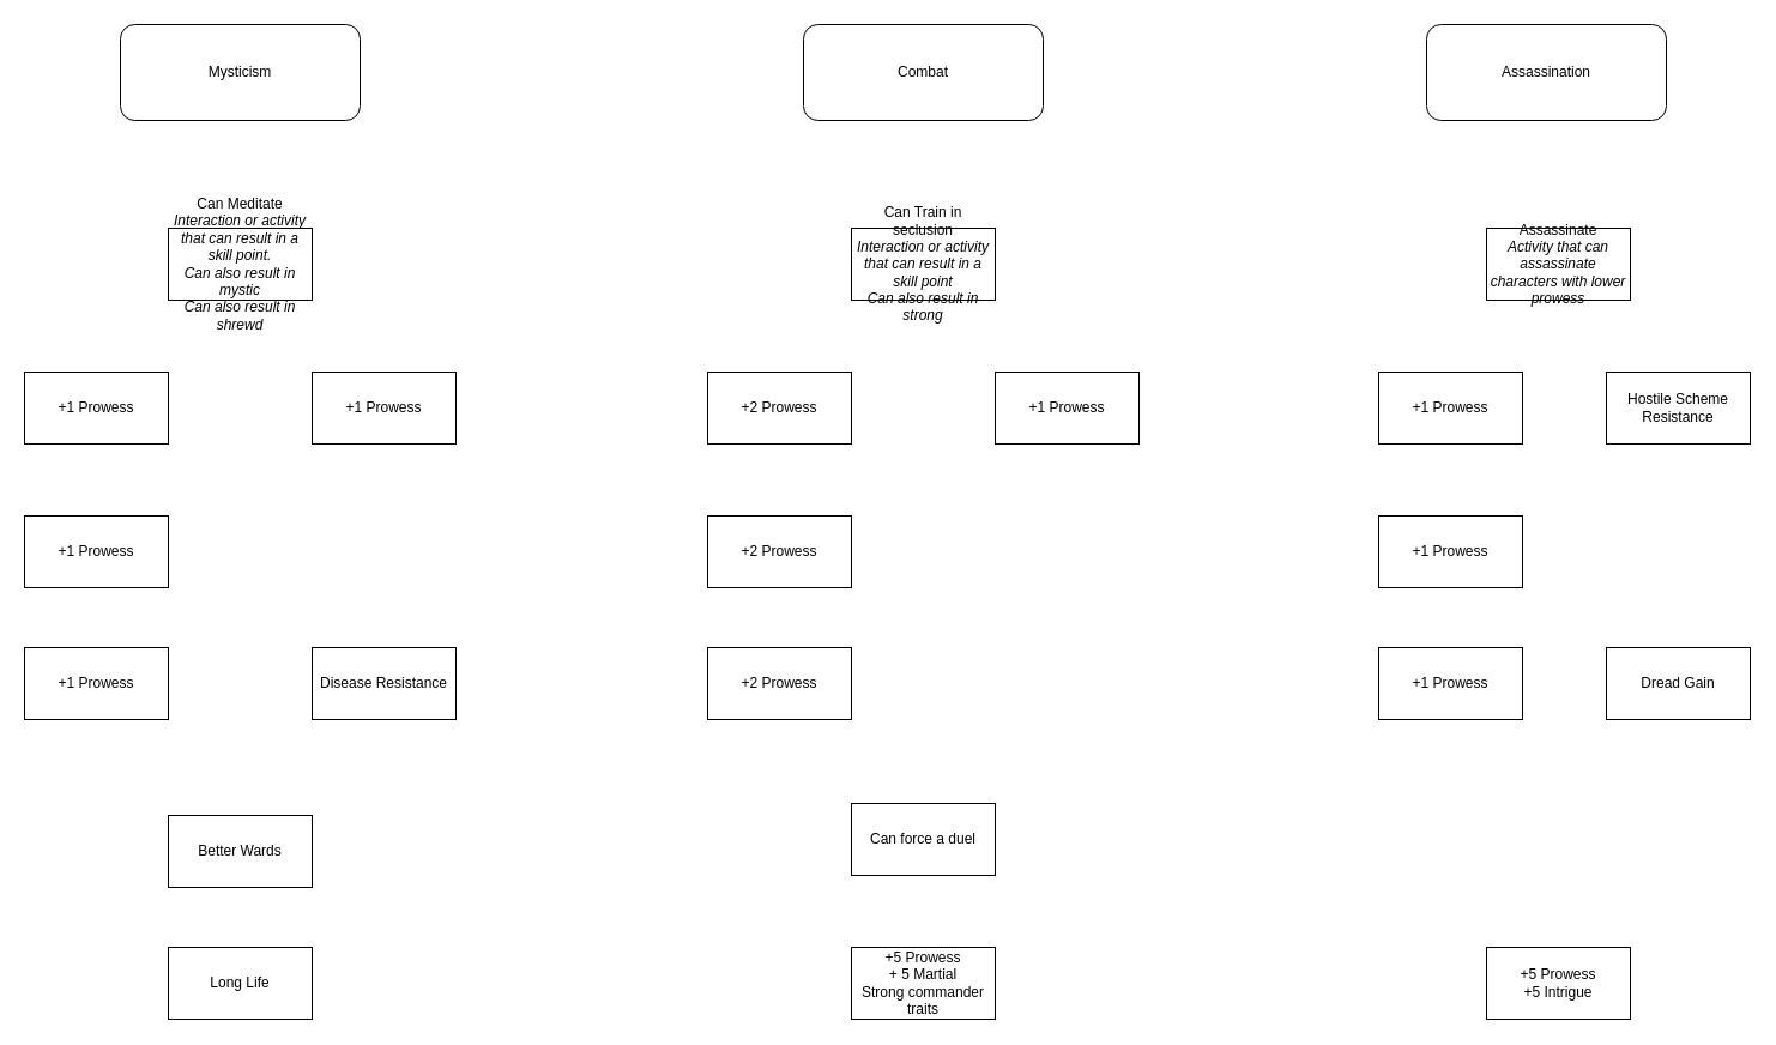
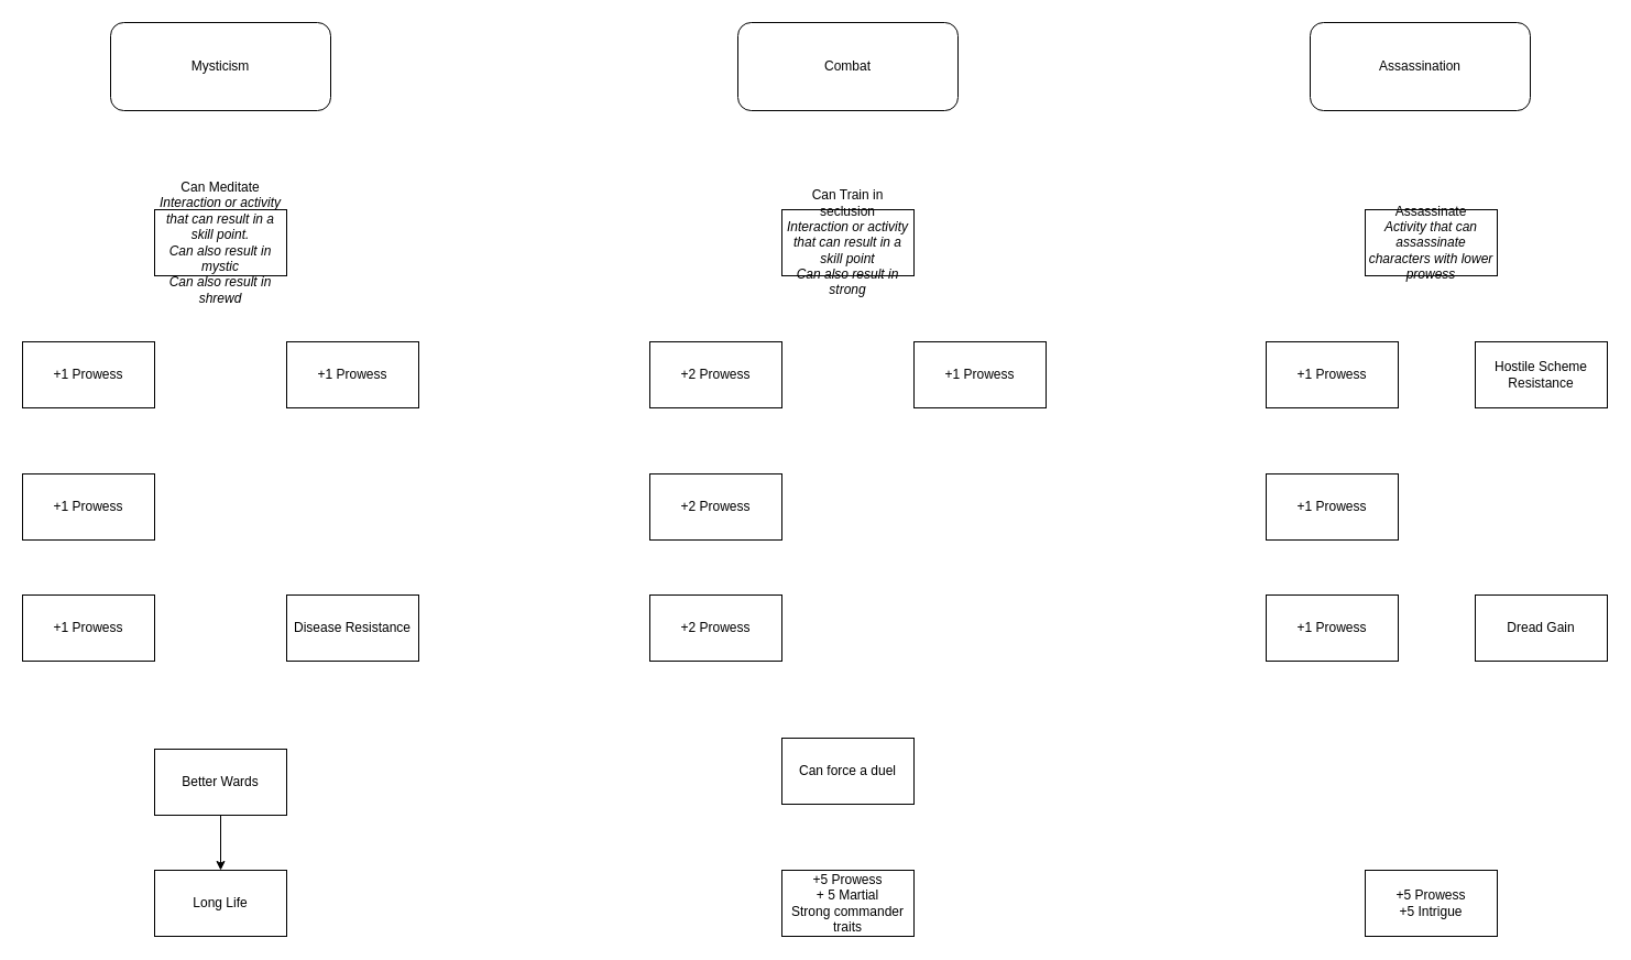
  <mxCell id="0" />
  <mxCell id="1" parent="0" />
  <mxCell id="2" value="Mysticism" style="rounded=1;whiteSpace=wrap;html=1;" parent="1" vertex="1"><mxGeometry x="100" y="20" width="200" height="80" as="geometry" /></mxCell>
  <mxCell id="3" value="Combat" style="rounded=1;whiteSpace=wrap;html=1;" parent="1" vertex="1"><mxGeometry x="670" y="20" width="200" height="80" as="geometry" /></mxCell>
  <mxCell id="4" value="Assassination" style="rounded=1;whiteSpace=wrap;html=1;" parent="1" vertex="1"><mxGeometry x="1190" y="20" width="200" height="80" as="geometry" /></mxCell>
+ <mxCell id="5" style="edgeStyle=none;html=1;exitX=0.5;exitY=1;exitDx=0;exitDy=0;entryX=0.5;entryY=0;entryDx=0;entryDy=0;" edge="1" parent="1" source="6" target="7"><mxGeometry relative="1" as="geometry" /></mxCell>
  <mxCell id="6" value="Better Wards" style="whiteSpace=wrap;html=1;" vertex="1" parent="1"><mxGeometry x="140" y="680" width="120" height="60" as="geometry" /></mxCell>
  <mxCell id="7" value="Long Life" style="whiteSpace=wrap;html=1;" vertex="1" parent="1"><mxGeometry x="140" y="790" width="120" height="60" as="geometry" /></mxCell>
  <mxCell id="8" value="+1 Prowess" style="whiteSpace=wrap;html=1;" vertex="1" parent="1"><mxGeometry x="20" y="310" width="120" height="60" as="geometry" /></mxCell>
  <mxCell id="9" value="+1 Prowess" style="whiteSpace=wrap;html=1;" vertex="1" parent="1"><mxGeometry x="20" y="430" width="120" height="60" as="geometry" /></mxCell>
  <mxCell id="10" value="+1 Prowess" style="whiteSpace=wrap;html=1;" vertex="1" parent="1"><mxGeometry x="20" y="540" width="120" height="60" as="geometry" /></mxCell>
  <mxCell id="11" value="+1 Prowess" style="whiteSpace=wrap;html=1;" vertex="1" parent="1"><mxGeometry x="260" y="310" width="120" height="60" as="geometry" /></mxCell>
  <mxCell id="12" value="Disease Resistance" style="whiteSpace=wrap;html=1;" vertex="1" parent="1"><mxGeometry x="260" y="540" width="120" height="60" as="geometry" /></mxCell>
  <mxCell id="13" value="Can Meditate&lt;br&gt;&lt;i&gt;Interaction or activity that can result in a skill point.&lt;br&gt;Can also result in mystic&lt;br&gt;Can also result in shrewd&lt;br&gt;&lt;/i&gt;" style="whiteSpace=wrap;html=1;" vertex="1" parent="1"><mxGeometry x="140" y="190" width="120" height="60" as="geometry" /></mxCell>
  <mxCell id="14" value="Can Train in seclusion&lt;br&gt;&lt;i&gt;Interaction or activity that can result in a skill point&lt;br&gt;Can also result in strong&lt;br&gt;&lt;/i&gt;" style="whiteSpace=wrap;html=1;" vertex="1" parent="1"><mxGeometry x="710" y="190" width="120" height="60" as="geometry" /></mxCell>
  <mxCell id="15" value="+2 Prowess" style="whiteSpace=wrap;html=1;" vertex="1" parent="1"><mxGeometry x="590" y="310" width="120" height="60" as="geometry" /></mxCell>
  <mxCell id="16" value="+1 Prowess" style="whiteSpace=wrap;html=1;" vertex="1" parent="1"><mxGeometry x="830" y="310" width="120" height="60" as="geometry" /></mxCell>
  <mxCell id="17" value="+2 Prowess" style="whiteSpace=wrap;html=1;" vertex="1" parent="1"><mxGeometry x="590" y="430" width="120" height="60" as="geometry" /></mxCell>
  <mxCell id="18" value="+2 Prowess" style="whiteSpace=wrap;html=1;" vertex="1" parent="1"><mxGeometry x="590" y="540" width="120" height="60" as="geometry" /></mxCell>
  <mxCell id="19" value="+1 Prowess" style="whiteSpace=wrap;html=1;" vertex="1" parent="1"><mxGeometry x="1150" y="310" width="120" height="60" as="geometry" /></mxCell>
  <mxCell id="20" value="+1 Prowess" style="whiteSpace=wrap;html=1;" vertex="1" parent="1"><mxGeometry x="1150" y="430" width="120" height="60" as="geometry" /></mxCell>
  <mxCell id="21" value="+1 Prowess" style="whiteSpace=wrap;html=1;" vertex="1" parent="1"><mxGeometry x="1150" y="540" width="120" height="60" as="geometry" /></mxCell>
  <mxCell id="22" value="+5 Prowess&lt;br&gt;+ 5 Martial&lt;br&gt;Strong commander traits" style="whiteSpace=wrap;html=1;" vertex="1" parent="1"><mxGeometry x="710" y="790" width="120" height="60" as="geometry" /></mxCell>
  <mxCell id="23" value="Hostile Scheme Resistance" style="whiteSpace=wrap;html=1;" vertex="1" parent="1"><mxGeometry x="1340" y="310" width="120" height="60" as="geometry" /></mxCell>
  <mxCell id="24" value="Assassinate&lt;br&gt;&lt;i&gt;Activity that can assassinate characters with lower prowess&lt;/i&gt;" style="whiteSpace=wrap;html=1;" vertex="1" parent="1"><mxGeometry x="1240" y="190" width="120" height="60" as="geometry" /></mxCell>
  <mxCell id="25" value="+5 Prowess&lt;br&gt;+5 Intrigue" style="whiteSpace=wrap;html=1;" vertex="1" parent="1"><mxGeometry x="1240" y="790" width="120" height="60" as="geometry" /></mxCell>
  <mxCell id="26" value="Can force a duel" style="whiteSpace=wrap;html=1;" vertex="1" parent="1"><mxGeometry x="710" y="670" width="120" height="60" as="geometry" /></mxCell>
  <mxCell id="27" value="Dread Gain" style="whiteSpace=wrap;html=1;" vertex="1" parent="1"><mxGeometry x="1340" y="540" width="120" height="60" as="geometry" /></mxCell>
